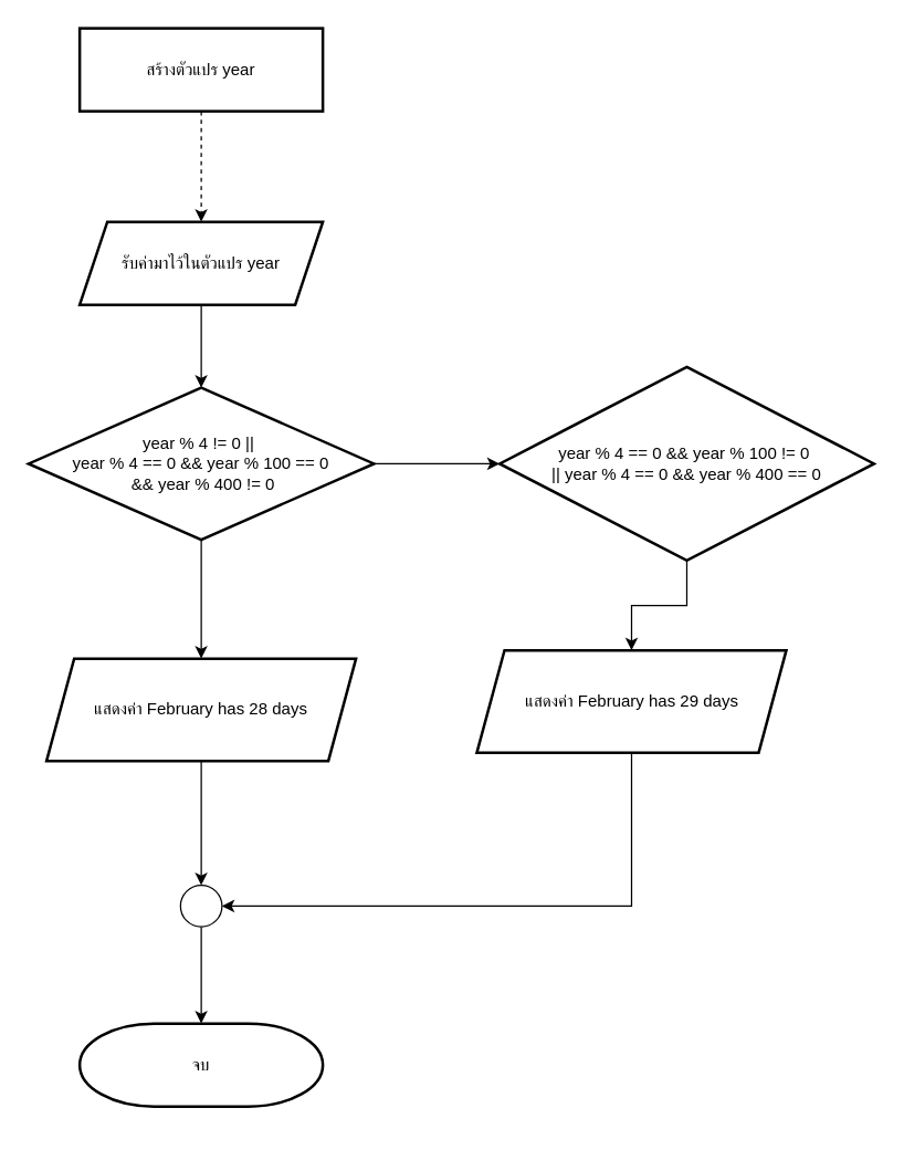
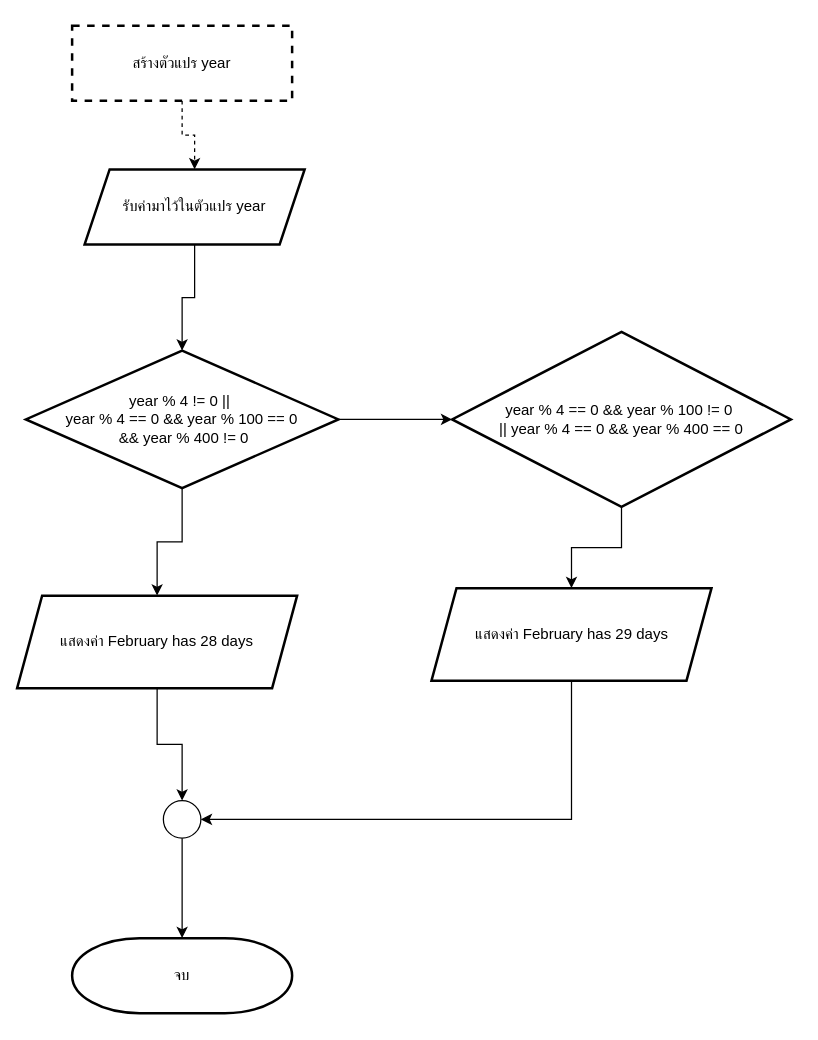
  <mxCell id="0" />
  <mxCell id="1" parent="0" />
  <mxCell id="2" value="" style="edgeStyle=orthogonalEdgeStyle;rounded=0;orthogonalLoop=1;jettySize=auto;html=1;dashed=1;" edge="1" parent="1" source="3" target="5"><mxGeometry relative="1" as="geometry" /></mxCell>
- <mxCell id="3" value="สร้างตัวแปร year" style="whiteSpace=wrap;html=1;strokeWidth=2;" vertex="1" parent="1"><mxGeometry x="57" y="20" width="176" height="60" as="geometry" /></mxCell>
+ <mxCell id="3" value="สร้างตัวแปร year" style="whiteSpace=wrap;html=1;strokeWidth=2;dashed=1;" vertex="1" parent="1"><mxGeometry x="57" y="20" width="176" height="60" as="geometry" /></mxCell>
  <mxCell id="4" value="" style="edgeStyle=orthogonalEdgeStyle;rounded=0;orthogonalLoop=1;jettySize=auto;html=1;" edge="1" parent="1" source="5" target="8"><mxGeometry relative="1" as="geometry" /></mxCell>
- <mxCell id="5" value="รับค่ามาไว้ในตัวแปร year" style="shape=parallelogram;perimeter=parallelogramPerimeter;whiteSpace=wrap;html=1;fixedSize=1;strokeWidth=2;" vertex="1" parent="1"><mxGeometry x="57" y="160" width="176" height="60" as="geometry" /></mxCell>
+ <mxCell id="5" value="รับค่ามาไว้ในตัวแปร year" style="shape=parallelogram;perimeter=parallelogramPerimeter;whiteSpace=wrap;html=1;fixedSize=1;strokeWidth=2;" vertex="1" parent="1"><mxGeometry x="67" y="135" width="176" height="60" as="geometry" /></mxCell>
  <mxCell id="6" value="" style="edgeStyle=orthogonalEdgeStyle;rounded=0;orthogonalLoop=1;jettySize=auto;html=1;" edge="1" parent="1" source="8" target="10"><mxGeometry relative="1" as="geometry" /></mxCell>
  <mxCell id="7" value="" style="edgeStyle=orthogonalEdgeStyle;rounded=0;orthogonalLoop=1;jettySize=auto;html=1;" edge="1" parent="1" source="8" target="12"><mxGeometry relative="1" as="geometry" /></mxCell>
  <mxCell id="8" value="year % 4 != 0 ||&amp;nbsp;&lt;div&gt;year % 4 == 0 &amp;amp;&amp;amp; year % 100 == 0&lt;/div&gt;&lt;div&gt;&amp;nbsp;&amp;amp;&amp;amp; year % 400 != 0&lt;/div&gt;" style="rhombus;whiteSpace=wrap;html=1;strokeWidth=2;" vertex="1" parent="1"><mxGeometry x="20" y="280" width="250" height="110" as="geometry" /></mxCell>
  <mxCell id="9" value="" style="edgeStyle=orthogonalEdgeStyle;rounded=0;orthogonalLoop=1;jettySize=auto;html=1;" edge="1" parent="1" source="10" target="16"><mxGeometry relative="1" as="geometry" /></mxCell>
- <mxCell id="10" value="แสดงค่า&amp;nbsp;February has 28 days" style="shape=parallelogram;perimeter=parallelogramPerimeter;whiteSpace=wrap;html=1;fixedSize=1;strokeWidth=2;" vertex="1" parent="1"><mxGeometry x="33" y="476" width="224" height="74" as="geometry" /></mxCell>
+ <mxCell id="10" value="แสดงค่า&amp;nbsp;February has 28 days" style="shape=parallelogram;perimeter=parallelogramPerimeter;whiteSpace=wrap;html=1;fixedSize=1;strokeWidth=2;" vertex="1" parent="1"><mxGeometry x="13" y="476" width="224" height="74" as="geometry" /></mxCell>
  <mxCell id="11" value="" style="edgeStyle=orthogonalEdgeStyle;rounded=0;orthogonalLoop=1;jettySize=auto;html=1;" edge="1" parent="1" source="12" target="14"><mxGeometry relative="1" as="geometry" /></mxCell>
  <mxCell id="12" value="year % 4 == 0 &amp;amp;&amp;amp; year % 100 != 0&amp;nbsp;&lt;div&gt;|| year % 4 == 0 &amp;amp;&amp;amp; year % 400 == 0&lt;/div&gt;" style="rhombus;whiteSpace=wrap;html=1;strokeWidth=2;" vertex="1" parent="1"><mxGeometry x="361" y="265" width="271" height="140" as="geometry" /></mxCell>
  <mxCell id="13" style="edgeStyle=orthogonalEdgeStyle;rounded=0;orthogonalLoop=1;jettySize=auto;html=1;entryX=1;entryY=0.5;entryDx=0;entryDy=0;exitX=0.5;exitY=1;exitDx=0;exitDy=0;" edge="1" parent="1" source="14" target="16"><mxGeometry relative="1" as="geometry" /></mxCell>
  <mxCell id="14" value="แสดงค่า&amp;nbsp;February has 29 days" style="shape=parallelogram;perimeter=parallelogramPerimeter;whiteSpace=wrap;html=1;fixedSize=1;strokeWidth=2;" vertex="1" parent="1"><mxGeometry x="344.5" y="470" width="224" height="74" as="geometry" /></mxCell>
  <mxCell id="15" value="" style="edgeStyle=orthogonalEdgeStyle;rounded=0;orthogonalLoop=1;jettySize=auto;html=1;" edge="1" parent="1" source="16" target="17"><mxGeometry relative="1" as="geometry" /></mxCell>
  <mxCell id="16" value="" style="ellipse;whiteSpace=wrap;html=1;aspect=fixed;" vertex="1" parent="1"><mxGeometry x="130" y="640" width="30" height="30" as="geometry" /></mxCell>
- <mxCell id="17" value="จบ" style="strokeWidth=2;html=1;shape=mxgraph.flowchart.terminator;whiteSpace=wrap;" vertex="1" parent="1"><mxGeometry x="57" y="740" width="176" height="60" as="geometry" /></mxCell>
+ <mxCell id="17" value="จบ" style="strokeWidth=2;html=1;shape=mxgraph.flowchart.terminator;whiteSpace=wrap;" vertex="1" parent="1"><mxGeometry x="57" y="750" width="176" height="60" as="geometry" /></mxCell>
